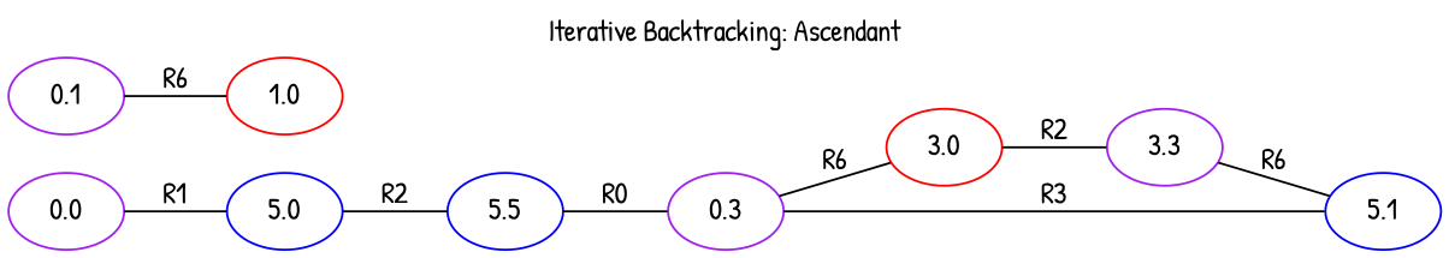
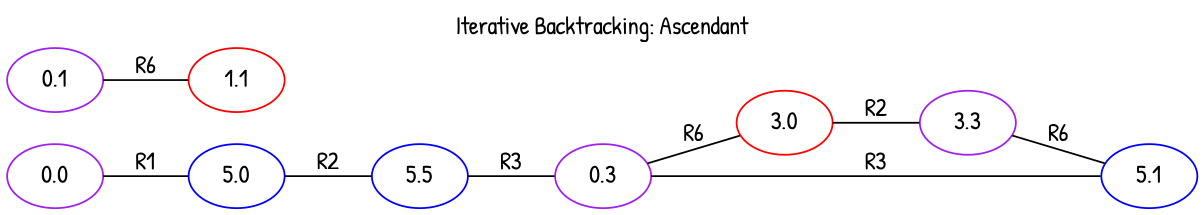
  strict graph {
    fontname="Patrick Hand"
    label="Iterative Backtracking: Ascendant"
    labelloc=t
    rankdir=LR
    node [color=purple fontname="Patrick Hand"]
    edge [fontname="Patrick Hand"]
    0.0
    5.0 [color=blue]
    n3 [color=blue label=5.5]
    0.3
    3.0 [color=red]
    3.3
    5.1 [color=blue]
    0.1
-   1.0 [color=red]
+   1.0 [color=red label=1.1]
    subgraph sub_1 {
      0.0
      5.0
      n3
      0.3
      3.0
      3.3
      5.1
      0.1
      1.0
    }
    0.0 -- 5.0 [label=R1]
    5.0 -- n3 [label=R2]
-   n3 -- 0.3 [label=R0]
+   n3 -- 0.3 [label=R3]
    0.3 -- 3.0 [label=R6]
    3.0 -- 3.3 [label=R2]
    3.3 -- 5.1 [label=R6]
    5.1 -- 0.3 [label=R3]
    0.1 -- 1.0 [label=R6]
  }
